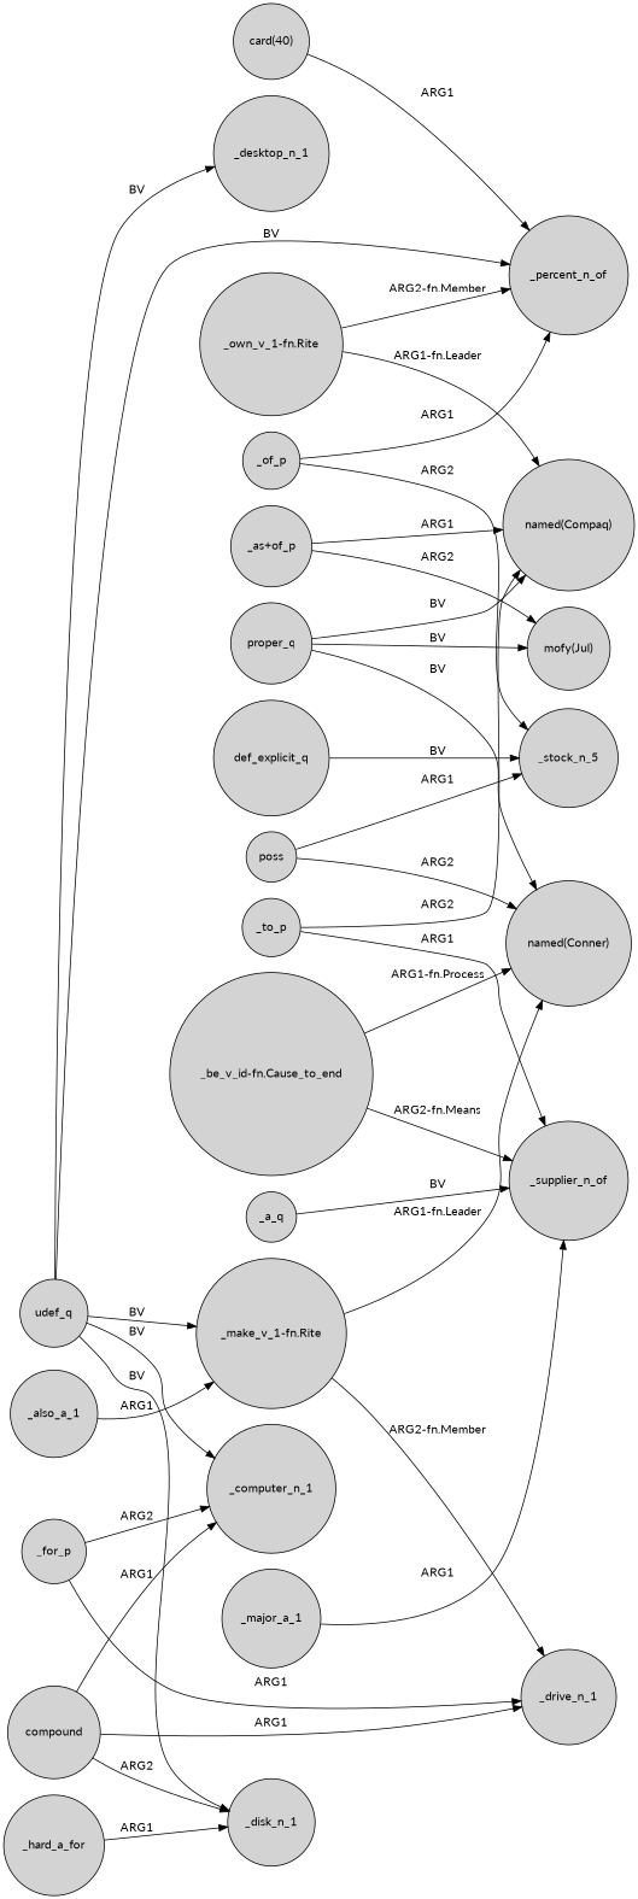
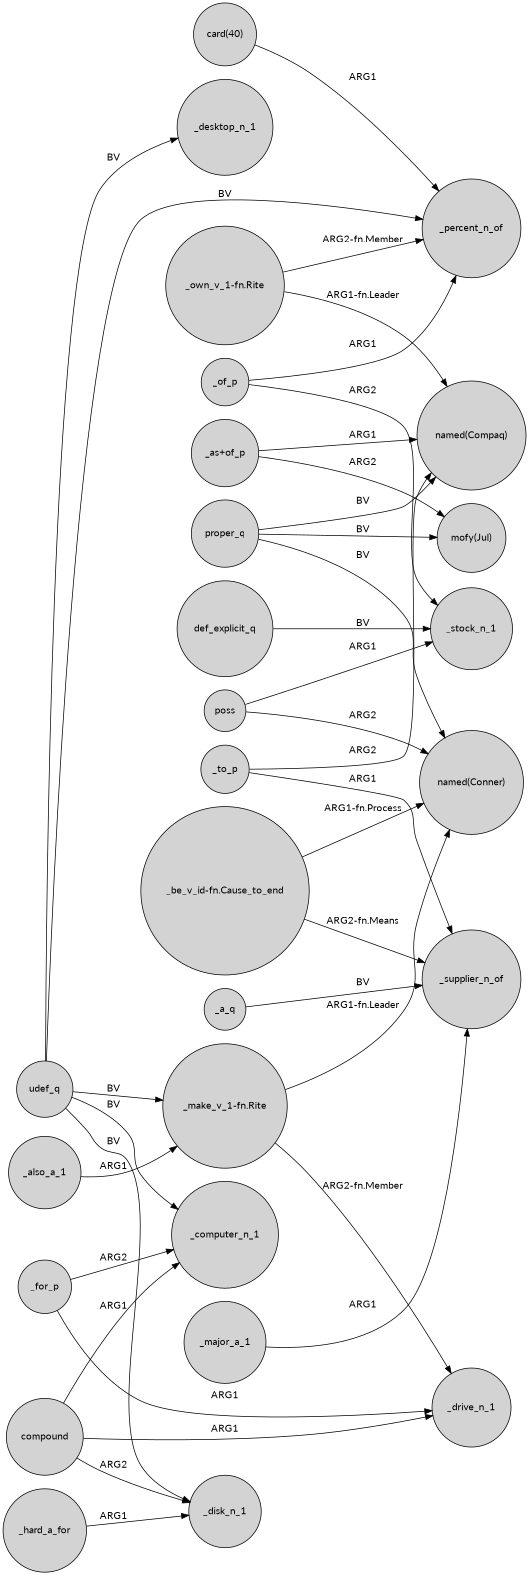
  digraph {
    fontname=Lato
    rankdir=LR
    node [fontname=Lato shape=circle style=filled]
    edge [fontname=Lato]
    compound
    _computer_n_1
    _disk_n_1
    _drive_n_1
    "_own_v_1-fn.Rite"
    "named(Compaq)"
    _percent_n_of
    udef_q
    _desktop_n_1
    "_make_v_1-fn.Rite"
    "named(Conner)"
    _major_a_1
    _supplier_n_of
    "_as+of_p"
    "mofy(Jul)"
    poss
-   _stock_n_1 [label=_stock_n_5]
+   _stock_n_1
    _to_p
    def_explicit_q
    "card(40)"
    _hard_a_for
    _of_p
    "_be_v_id-fn.Cause_to_end"
    proper_q
    _a_q
    _for_p
    _also_a_1
    compound -> _computer_n_1 [label=ARG1]
    compound -> _disk_n_1 [label=ARG2]
    compound -> _drive_n_1 [label=ARG1]
    "_own_v_1-fn.Rite" -> "named(Compaq)" [label="ARG1-fn.Leader"]
    "_own_v_1-fn.Rite" -> _percent_n_of [label="ARG2-fn.Member"]
    udef_q -> _computer_n_1 [label=BV]
    udef_q -> _disk_n_1 [label=BV]
    udef_q -> _percent_n_of [label=BV]
    udef_q -> _desktop_n_1 [label=BV]
    udef_q -> "_make_v_1-fn.Rite" [label=BV]
    "_make_v_1-fn.Rite" -> _drive_n_1 [label="ARG2-fn.Member"]
    "_make_v_1-fn.Rite" -> "named(Conner)" [label="ARG1-fn.Leader"]
    _major_a_1 -> _supplier_n_of [label=ARG1]
    "_as+of_p" -> "named(Compaq)" [label=ARG1]
    "_as+of_p" -> "mofy(Jul)" [label=ARG2]
    poss -> "named(Conner)" [label=ARG2]
    poss -> _stock_n_1 [label=ARG1]
    _to_p -> "named(Compaq)" [label=ARG2]
    _to_p -> _supplier_n_of [label=ARG1]
    def_explicit_q -> _stock_n_1 [label=BV]
    "card(40)" -> _percent_n_of [label=ARG1]
    _hard_a_for -> _disk_n_1 [label=ARG1]
    _of_p -> _percent_n_of [label=ARG1]
    _of_p -> _stock_n_1 [label=ARG2]
    "_be_v_id-fn.Cause_to_end" -> "named(Conner)" [label="ARG1-fn.Process"]
    "_be_v_id-fn.Cause_to_end" -> _supplier_n_of [label="ARG2-fn.Means"]
    proper_q -> "named(Compaq)" [label=BV]
    proper_q -> "named(Conner)" [label=BV]
    proper_q -> "mofy(Jul)" [label=BV]
    _a_q -> _supplier_n_of [label=BV]
    _for_p -> _computer_n_1 [label=ARG2]
    _for_p -> _drive_n_1 [label=ARG1]
    _also_a_1 -> "_make_v_1-fn.Rite" [label=ARG1]
  }
